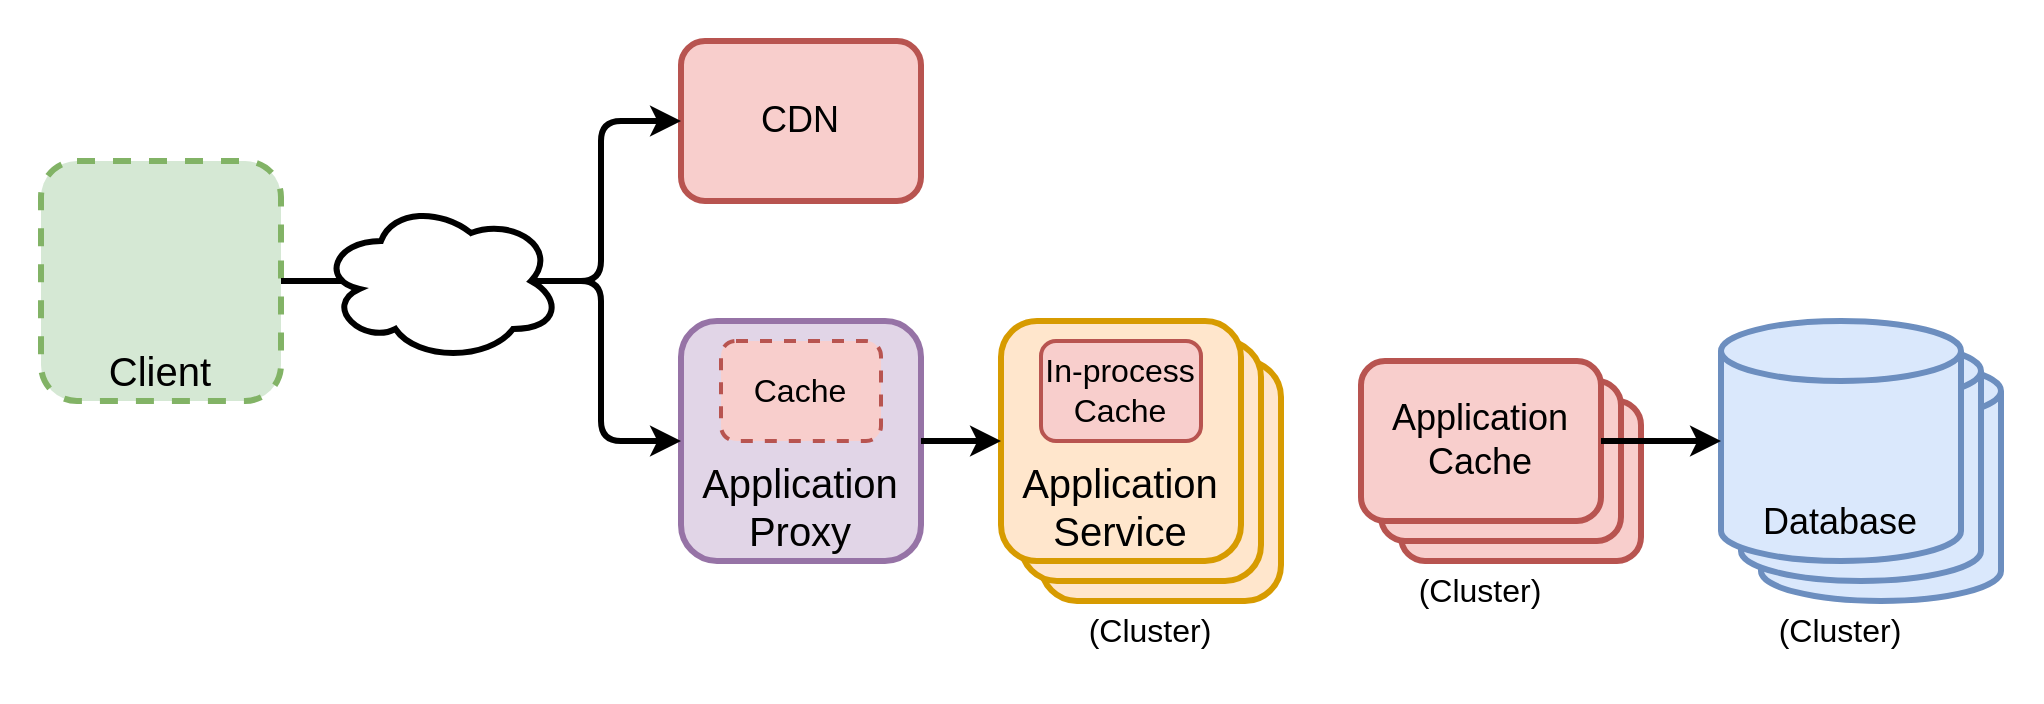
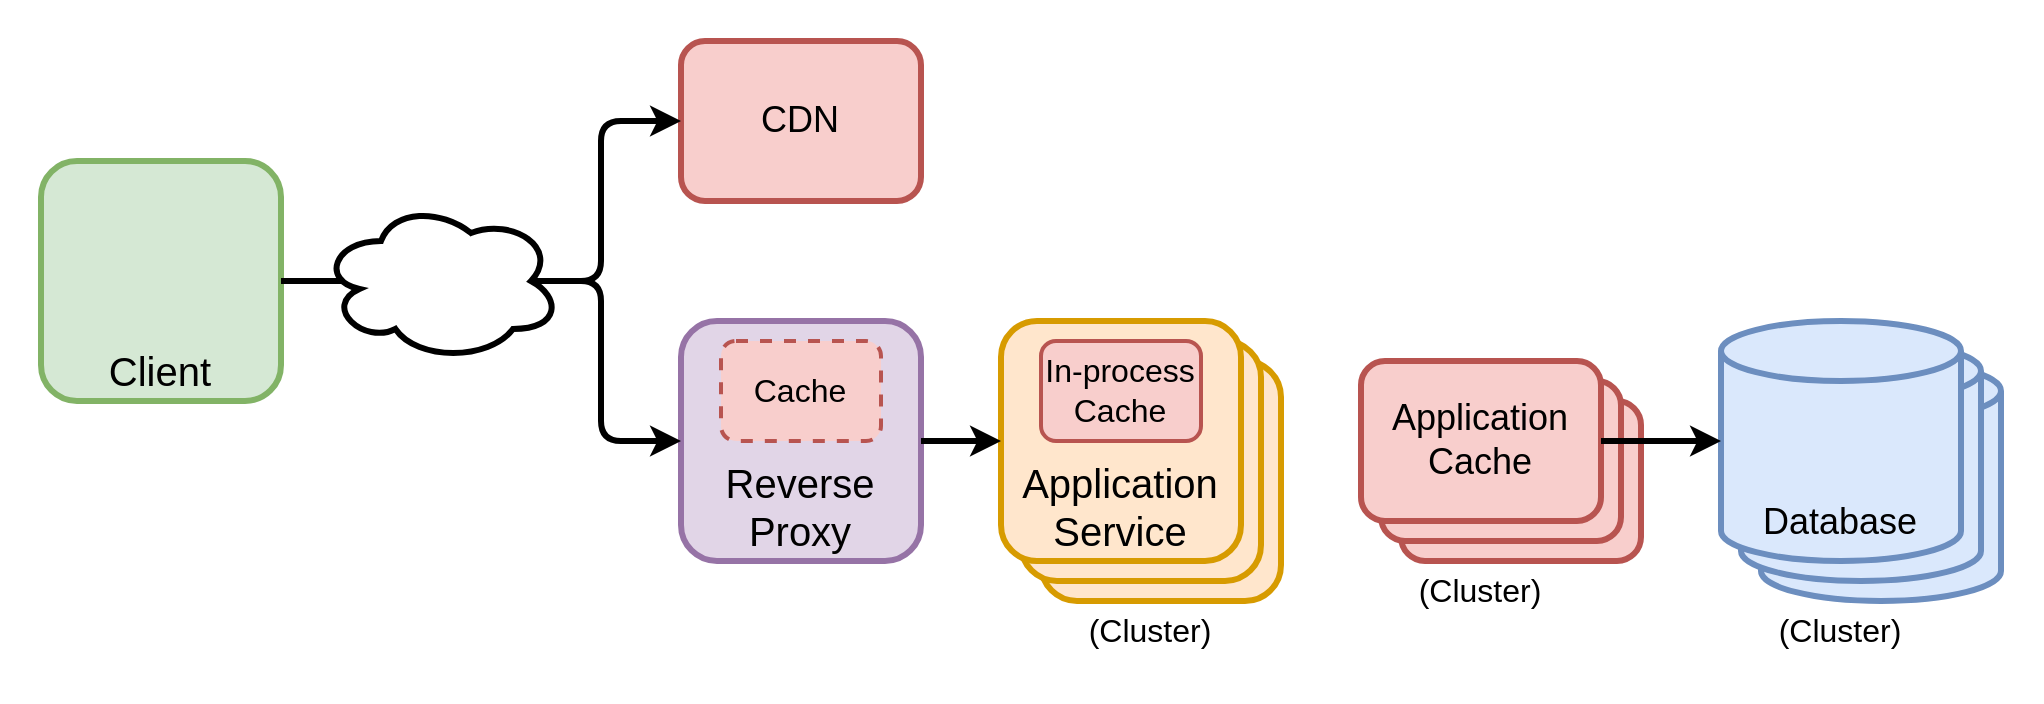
  <mxCell id="0" />
  <mxCell id="1" parent="0" />
  <mxCell id="2" value="" style="shape=cylinder3;whiteSpace=wrap;html=1;boundedLbl=1;backgroundOutline=1;size=15;strokeWidth=3;verticalAlign=bottom;fillColor=#dae8fc;strokeColor=#6c8ebf;" vertex="1" parent="1"><mxGeometry x="880" y="180" width="120" height="120" as="geometry" /></mxCell>
  <mxCell id="3" value="" style="shape=cylinder3;whiteSpace=wrap;html=1;boundedLbl=1;backgroundOutline=1;size=15;strokeWidth=3;verticalAlign=bottom;fillColor=#dae8fc;strokeColor=#6c8ebf;" vertex="1" parent="1"><mxGeometry x="870" y="170" width="120" height="120" as="geometry" /></mxCell>
  <mxCell id="4" value="&lt;font style=&quot;font-size: 18px&quot;&gt;&lt;br&gt;&lt;/font&gt;" style="rounded=1;whiteSpace=wrap;html=1;strokeWidth=3;fillColor=#f8cecc;strokeColor=#b85450;" vertex="1" parent="1"><mxGeometry x="700" y="200" width="120" height="80" as="geometry" /></mxCell>
  <mxCell id="5" value="&lt;font style=&quot;font-size: 18px&quot;&gt;&lt;br&gt;&lt;/font&gt;" style="rounded=1;whiteSpace=wrap;html=1;strokeWidth=3;fillColor=#f8cecc;strokeColor=#b85450;" vertex="1" parent="1"><mxGeometry x="690" y="190" width="120" height="80" as="geometry" /></mxCell>
  <mxCell id="6" value="&lt;span style=&quot;font-size: 20px&quot;&gt;&lt;br&gt;&lt;/span&gt;" style="rounded=1;whiteSpace=wrap;html=1;strokeWidth=3;verticalAlign=bottom;fillColor=#ffe6cc;strokeColor=#d79b00;" vertex="1" parent="1"><mxGeometry x="520" y="180" width="120" height="120" as="geometry" /></mxCell>
  <mxCell id="7" value="&lt;span style=&quot;font-size: 20px&quot;&gt;&lt;br&gt;&lt;/span&gt;" style="rounded=1;whiteSpace=wrap;html=1;strokeWidth=3;verticalAlign=bottom;fillColor=#ffe6cc;strokeColor=#d79b00;" vertex="1" parent="1"><mxGeometry x="510" y="170" width="120" height="120" as="geometry" /></mxCell>
- <mxCell id="8" value="&lt;font style=&quot;font-size: 20px&quot;&gt;Client&lt;/font&gt;" style="rounded=1;whiteSpace=wrap;html=1;strokeWidth=3;verticalAlign=bottom;fillColor=#d5e8d4;strokeColor=#82b366;dashed=1;" vertex="1" parent="1"><mxGeometry x="20" y="80" width="120" height="120" as="geometry" /></mxCell>
+ <mxCell id="8" value="&lt;font style=&quot;font-size: 20px&quot;&gt;Client&lt;/font&gt;" style="rounded=1;whiteSpace=wrap;html=1;strokeWidth=3;verticalAlign=bottom;fillColor=#d5e8d4;strokeColor=#82b366;" vertex="1" parent="1"><mxGeometry x="20" y="80" width="120" height="120" as="geometry" /></mxCell>
  <mxCell id="9" value="&lt;font style=&quot;font-size: 18px&quot;&gt;CDN&lt;/font&gt;" style="rounded=1;whiteSpace=wrap;html=1;strokeWidth=3;fillColor=#f8cecc;strokeColor=#b85450;" vertex="1" parent="1"><mxGeometry x="340" y="20" width="120" height="80" as="geometry" /></mxCell>
- <mxCell id="10" value="&lt;font style=&quot;font-size: 20px&quot;&gt;Application Proxy&lt;/font&gt;" style="rounded=1;whiteSpace=wrap;html=1;strokeWidth=3;verticalAlign=bottom;fillColor=#e1d5e7;strokeColor=#9673a6;" vertex="1" parent="1"><mxGeometry x="340" y="160" width="120" height="120" as="geometry" /></mxCell>
+ <mxCell id="10" value="&lt;font style=&quot;font-size: 20px&quot;&gt;Reverse Proxy&lt;/font&gt;" style="rounded=1;whiteSpace=wrap;html=1;strokeWidth=3;verticalAlign=bottom;fillColor=#e1d5e7;strokeColor=#9673a6;" vertex="1" parent="1"><mxGeometry x="340" y="160" width="120" height="120" as="geometry" /></mxCell>
  <mxCell id="11" value="&lt;span style=&quot;font-size: 16px&quot;&gt;Cache&lt;/span&gt;" style="rounded=1;whiteSpace=wrap;html=1;strokeWidth=2;fillColor=#f8cecc;strokeColor=#b85450;dashed=1;" vertex="1" parent="1"><mxGeometry x="360" y="170" width="80" height="50" as="geometry" /></mxCell>
  <mxCell id="12" value="&lt;span style=&quot;font-size: 20px&quot;&gt;Application&lt;br&gt;Service&lt;br&gt;&lt;/span&gt;" style="rounded=1;whiteSpace=wrap;html=1;strokeWidth=3;verticalAlign=bottom;fillColor=#ffe6cc;strokeColor=#d79b00;" vertex="1" parent="1"><mxGeometry x="500" y="160" width="120" height="120" as="geometry" /></mxCell>
  <mxCell id="13" value="&lt;span style=&quot;font-size: 16px&quot;&gt;In-process&lt;br&gt;Cache&lt;br&gt;&lt;/span&gt;" style="rounded=1;whiteSpace=wrap;html=1;strokeWidth=2;fillColor=#f8cecc;strokeColor=#b85450;" vertex="1" parent="1"><mxGeometry x="520" y="170" width="80" height="50" as="geometry" /></mxCell>
  <mxCell id="14" value="&lt;font style=&quot;font-size: 18px&quot;&gt;Application&lt;br&gt;Cache&lt;br&gt;&lt;/font&gt;" style="rounded=1;whiteSpace=wrap;html=1;strokeWidth=3;fillColor=#f8cecc;strokeColor=#b85450;" vertex="1" parent="1"><mxGeometry x="680" y="180" width="120" height="80" as="geometry" /></mxCell>
  <mxCell id="15" value="&lt;font style=&quot;font-size: 18px&quot;&gt;Database&lt;/font&gt;" style="shape=cylinder3;whiteSpace=wrap;html=1;boundedLbl=1;backgroundOutline=1;size=15;strokeWidth=3;verticalAlign=bottom;fillColor=#dae8fc;strokeColor=#6c8ebf;" vertex="1" parent="1"><mxGeometry x="860" y="160" width="120" height="120" as="geometry" /></mxCell>
  <mxCell id="16" value="" style="endArrow=classic;html=1;exitX=1;exitY=0.5;exitDx=0;exitDy=0;entryX=0;entryY=0.5;entryDx=0;entryDy=0;strokeWidth=3;" edge="1" parent="1" source="8" target="9"><mxGeometry width="50" height="50" relative="1" as="geometry"><mxPoint x="550" y="110" as="sourcePoint" /><mxPoint x="600" y="60" as="targetPoint" /><Array as="points"><mxPoint x="300" y="140" /><mxPoint x="300" y="60" /></Array></mxGeometry></mxCell>
  <mxCell id="17" value="" style="endArrow=classic;html=1;strokeWidth=3;exitX=1;exitY=0.5;exitDx=0;exitDy=0;entryX=0;entryY=0.5;entryDx=0;entryDy=0;startArrow=none;" edge="1" parent="1" source="23" target="10"><mxGeometry width="50" height="50" relative="1" as="geometry"><mxPoint x="550" y="110" as="sourcePoint" /><mxPoint x="600" y="60" as="targetPoint" /><Array as="points"><mxPoint x="300" y="140" /><mxPoint x="300" y="220" /></Array></mxGeometry></mxCell>
  <mxCell id="18" value="" style="endArrow=classic;html=1;strokeWidth=3;exitX=1;exitY=0.5;exitDx=0;exitDy=0;entryX=0;entryY=0.5;entryDx=0;entryDy=0;" edge="1" parent="1" source="10" target="12"><mxGeometry width="50" height="50" relative="1" as="geometry"><mxPoint x="550" y="110" as="sourcePoint" /><mxPoint x="600" y="60" as="targetPoint" /></mxGeometry></mxCell>
  <mxCell id="19" value="" style="endArrow=classic;html=1;strokeWidth=3;entryX=0;entryY=0.5;entryDx=0;entryDy=0;entryPerimeter=0;exitX=1;exitY=0.5;exitDx=0;exitDy=0;" edge="1" parent="1" source="14" target="15"><mxGeometry width="50" height="50" relative="1" as="geometry"><mxPoint x="490" y="110" as="sourcePoint" /><mxPoint x="540" y="60" as="targetPoint" /></mxGeometry></mxCell>
  <mxCell id="20" value="&lt;font style=&quot;font-size: 16px&quot;&gt;(Cluster)&lt;/font&gt;" style="text;html=1;strokeColor=none;fillColor=none;align=center;verticalAlign=middle;whiteSpace=wrap;rounded=0;" vertex="1" parent="1"><mxGeometry x="540" y="300" width="70" height="30" as="geometry" /></mxCell>
  <mxCell id="21" value="&lt;font style=&quot;font-size: 16px&quot;&gt;(Cluster)&lt;/font&gt;" style="text;html=1;strokeColor=none;fillColor=none;align=center;verticalAlign=middle;whiteSpace=wrap;rounded=0;" vertex="1" parent="1"><mxGeometry x="705" y="280" width="70" height="30" as="geometry" /></mxCell>
  <mxCell id="22" value="&lt;font style=&quot;font-size: 16px&quot;&gt;(Cluster)&lt;/font&gt;" style="text;html=1;strokeColor=none;fillColor=none;align=center;verticalAlign=middle;whiteSpace=wrap;rounded=0;" vertex="1" parent="1"><mxGeometry x="885" y="300" width="70" height="30" as="geometry" /></mxCell>
  <mxCell id="23" value="" style="ellipse;shape=cloud;whiteSpace=wrap;html=1;strokeWidth=3;" vertex="1" parent="1"><mxGeometry x="160" y="100" width="120" height="80" as="geometry" /></mxCell>
  <mxCell id="24" value="" style="endArrow=none;html=1;strokeWidth=3;exitX=1;exitY=0.5;exitDx=0;exitDy=0;entryX=0;entryY=0.5;entryDx=0;entryDy=0;" edge="1" parent="1" source="8" target="23"><mxGeometry width="50" height="50" relative="1" as="geometry"><mxPoint x="140" y="140" as="sourcePoint" /><mxPoint x="340" y="220" as="targetPoint" /><Array as="points" /></mxGeometry></mxCell>
